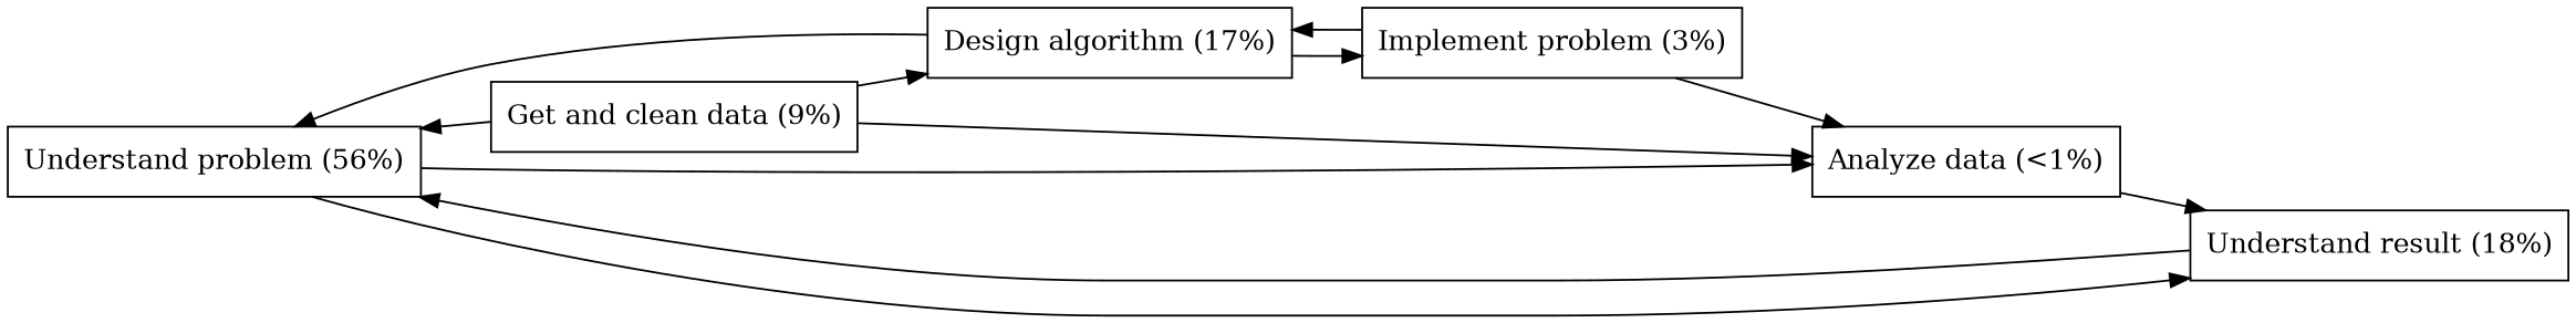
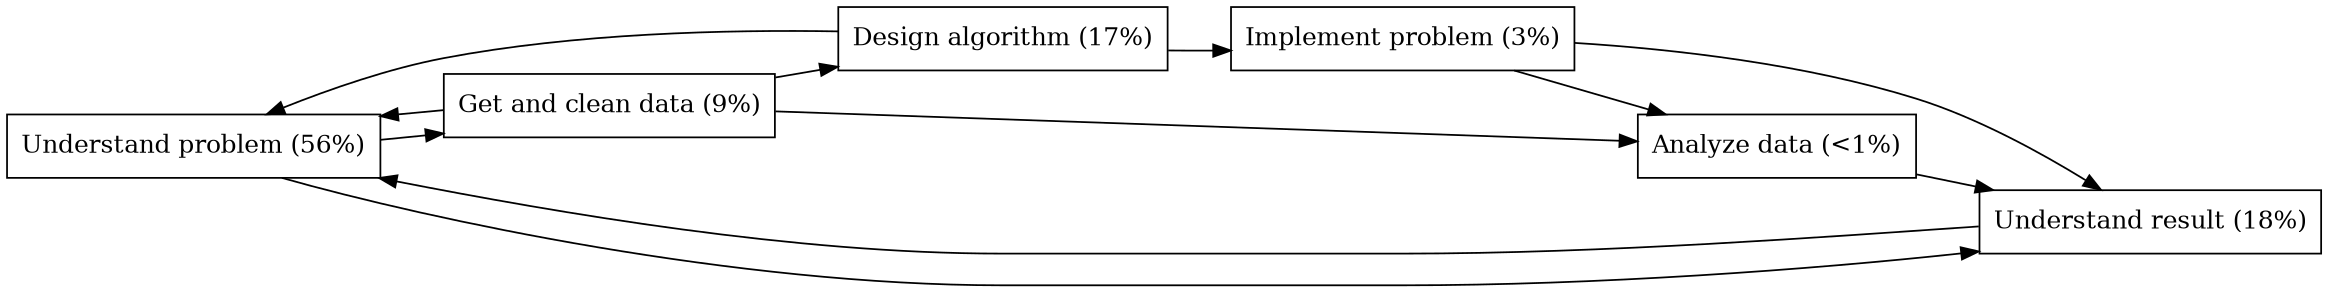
  digraph {
    rankdir=LR
    node [shape=box]
    n1 [height=0.5 label="Understand problem (56%)" width=1.7778]
    n2 [height=0.5 label="Get and clean data (9%)" width=1.1944]
    n3 [height=0.5 label="Understand result (18%)" width=0.77778]
    n4 [height=0.5 label="Design algorithm (17%)" width=1.5556]
    n5 [height=0.5 label="Analyze data (<1%)" width=0.86111]
    n6 [height=0.5 label="Implement problem (3%)" width=0.625]
-   n1 -> n5
+   n1 -> n2
    n1 -> n3
    n2 -> n1
    n2 -> n4
    n2 -> n5
    n3 -> n1
    n4 -> n1
    n4 -> n6
    n5 -> n3
-   n6 -> n4
+   n6 -> n3
    n6 -> n5
  }
